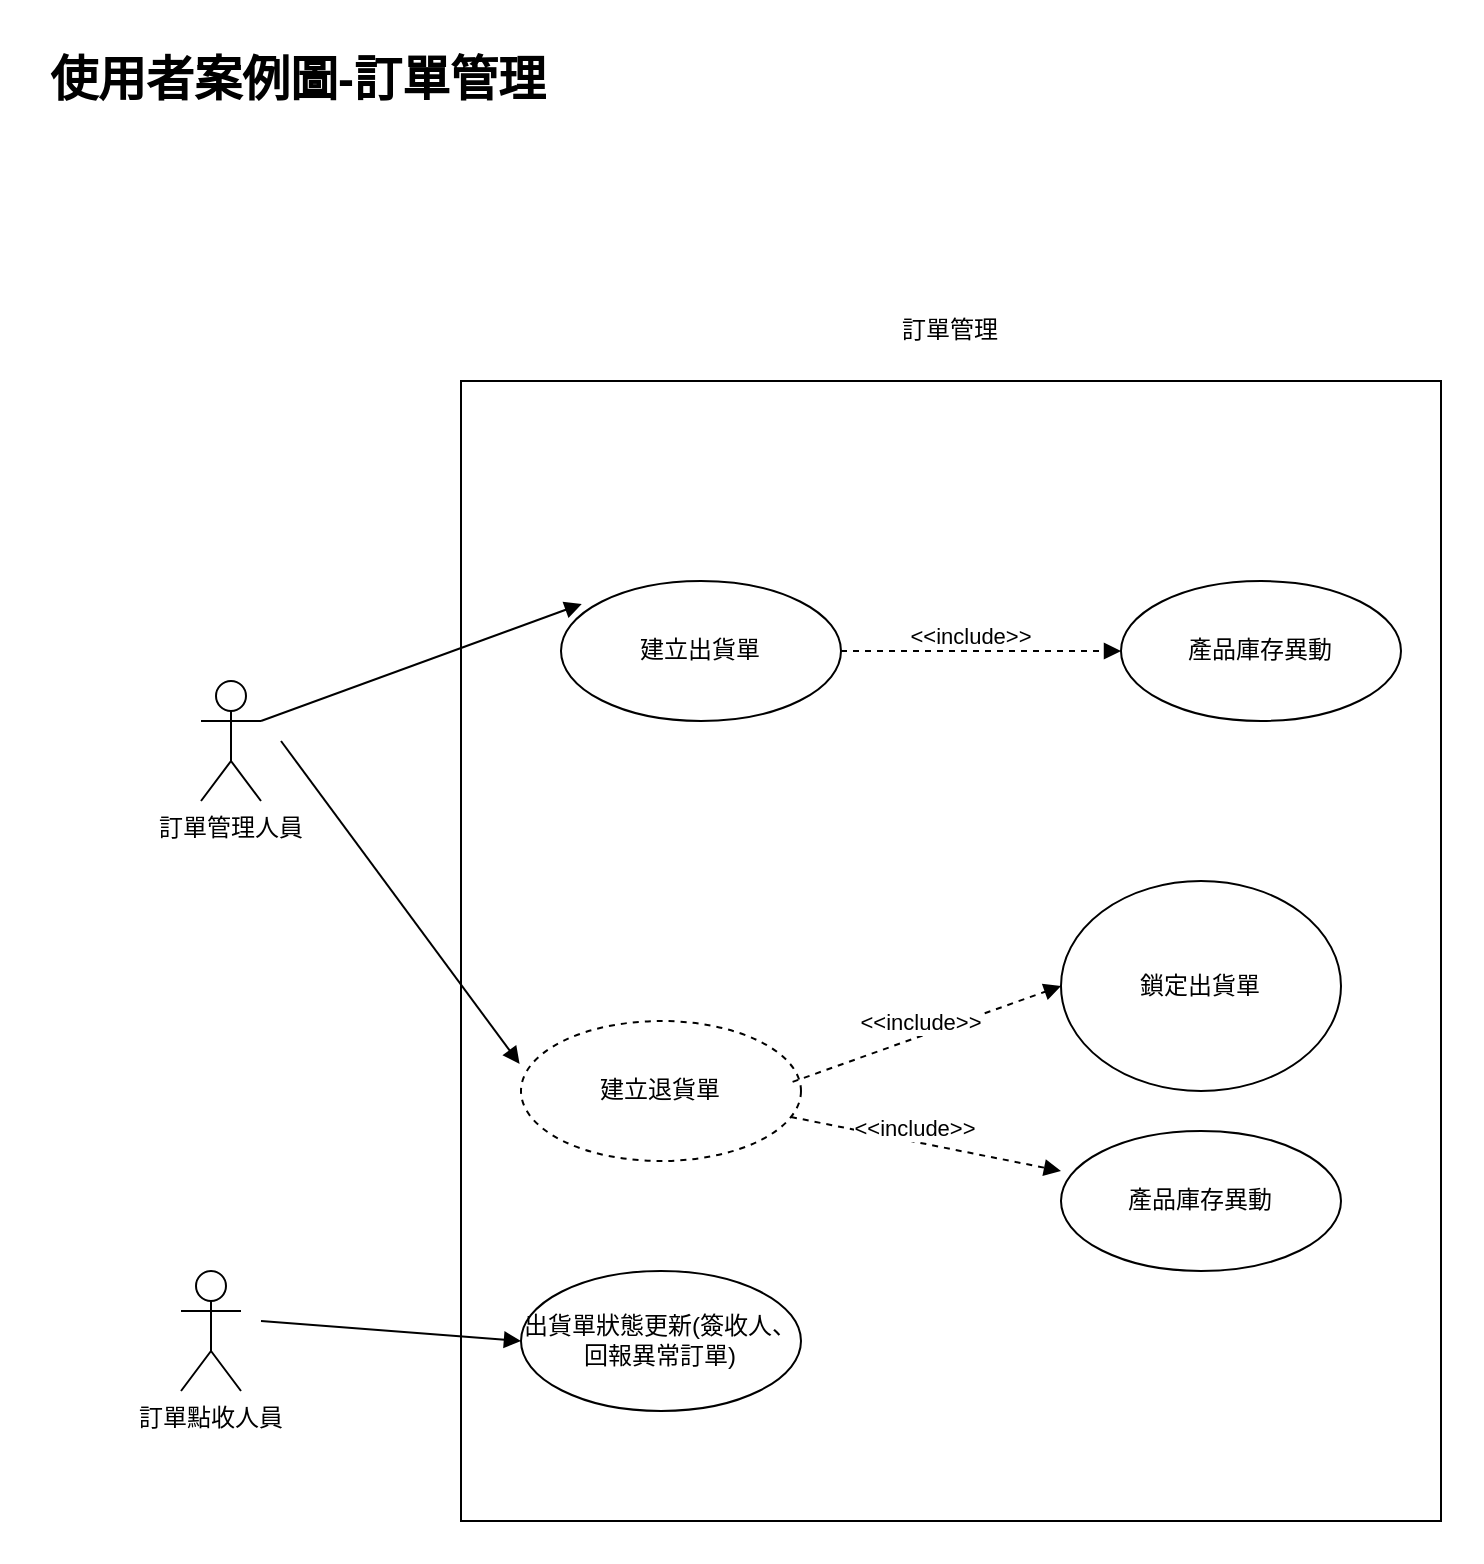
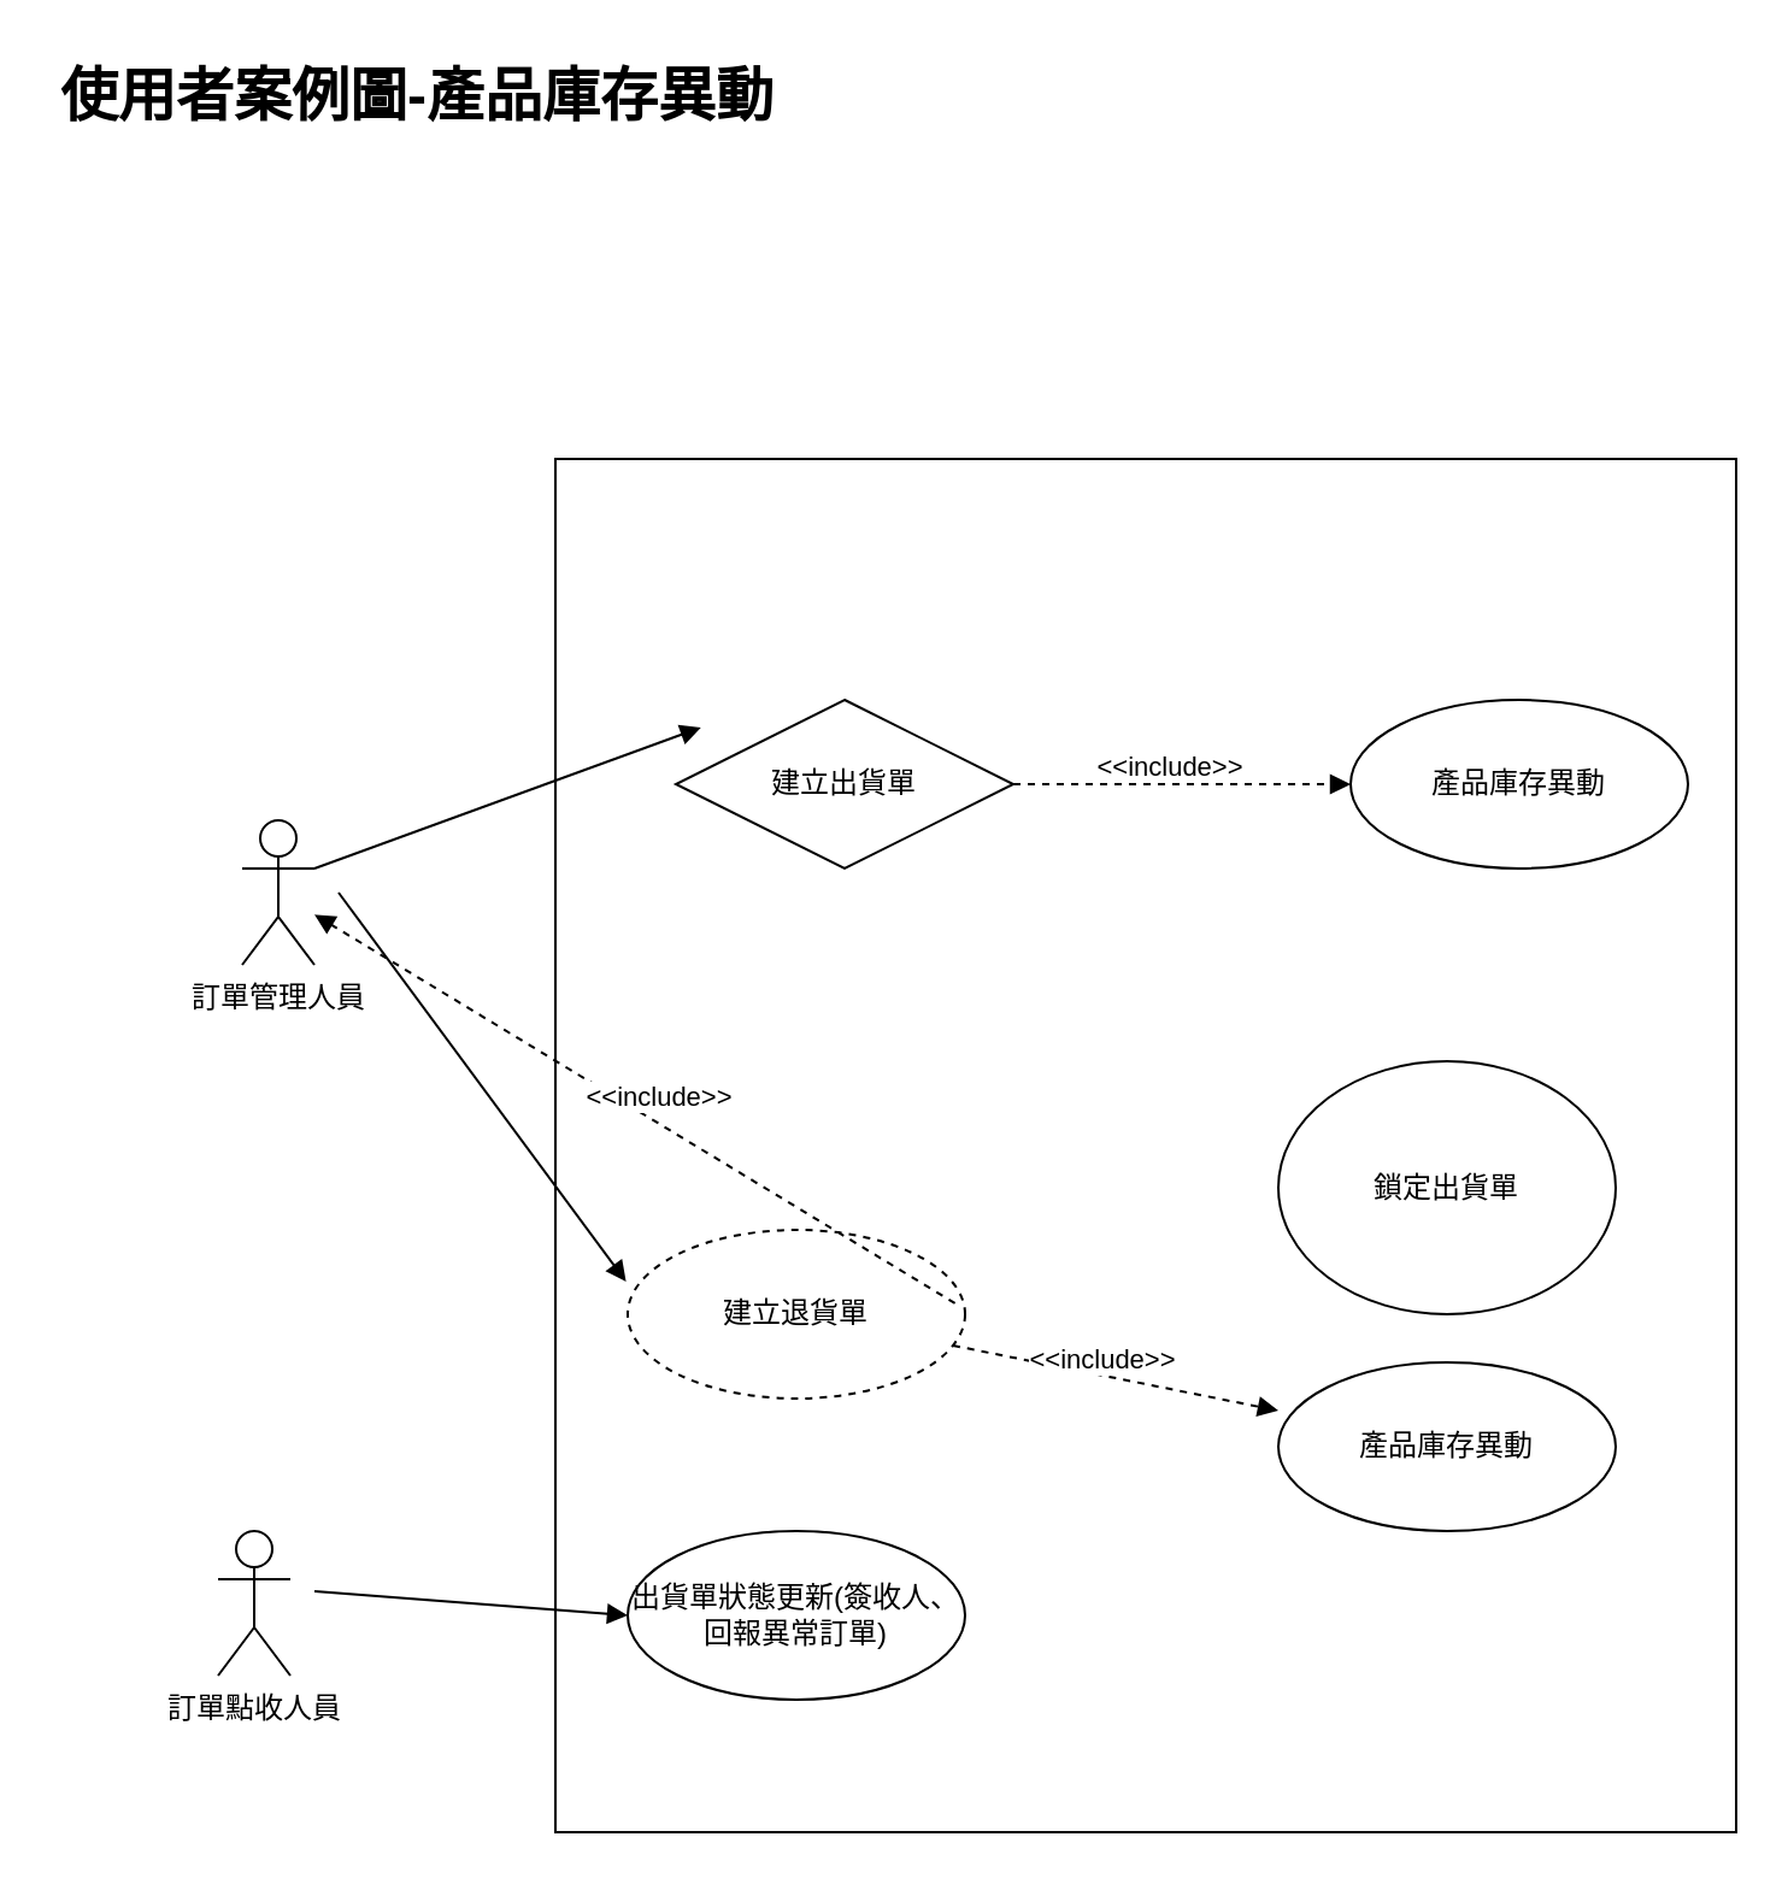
  <mxCell id="0" />
  <mxCell id="1" parent="0" />
  <mxCell id="2" value="" style="html=1;fontColor=default;strokeColor=default;fillColor=default;" vertex="1" parent="1"><mxGeometry x="230" y="190" width="490" height="570" as="geometry" /></mxCell>
- <mxCell id="3" value="&lt;h1&gt;使用者案例圖-訂單管理&lt;/h1&gt;" style="text;html=1;strokeColor=none;fillColor=none;spacing=5;spacingTop=-20;whiteSpace=wrap;overflow=hidden;rounded=0;" parent="1" vertex="1"><mxGeometry x="20" y="20" width="330" height="130" as="geometry" /></mxCell>
+ <mxCell id="3" value="&lt;h1&gt;使用者案例圖-產品庫存異動&lt;/h1&gt;" style="text;html=1;strokeColor=none;fillColor=none;spacing=5;spacingTop=-20;whiteSpace=wrap;overflow=hidden;rounded=0;" parent="1" vertex="1"><mxGeometry x="20" y="20" width="330" height="130" as="geometry" /></mxCell>
  <mxCell id="4" value="訂單點收人員" style="shape=umlActor;verticalLabelPosition=bottom;verticalAlign=top;html=1;fillColor=default;strokeColor=default;fontColor=default;" vertex="1" parent="1"><mxGeometry x="90" y="635" width="30" height="60" as="geometry" /></mxCell>
- <mxCell id="5" value="建立出貨單" style="ellipse;whiteSpace=wrap;html=1;fontColor=default;strokeColor=default;fillColor=default;" vertex="1" parent="1"><mxGeometry x="280" y="290" width="140" height="70" as="geometry" /></mxCell>
+ <mxCell id="5" value="建立出貨單" style="rhombus;whiteSpace=wrap;html=1;fontColor=default;strokeColor=default;fillColor=default;" vertex="1" parent="1"><mxGeometry x="280" y="290" width="140" height="70" as="geometry" /></mxCell>
  <mxCell id="6" value="" style="html=1;verticalAlign=bottom;endArrow=block;rounded=0;labelBackgroundColor=default;fontColor=default;strokeColor=default;entryX=0.074;entryY=0.164;entryDx=0;entryDy=0;entryPerimeter=0;" edge="1" parent="1" target="5"><mxGeometry width="80" relative="1" as="geometry"><mxPoint x="130" y="360" as="sourcePoint" /><mxPoint x="270" y="305" as="targetPoint" /></mxGeometry></mxCell>
  <mxCell id="7" value="產品庫存異動" style="ellipse;whiteSpace=wrap;html=1;fontColor=default;strokeColor=default;fillColor=default;" vertex="1" parent="1"><mxGeometry x="560" y="290" width="140" height="70" as="geometry" /></mxCell>
  <mxCell id="8" value="&amp;lt;&amp;lt;include&amp;gt;&amp;gt;" style="html=1;verticalAlign=bottom;endArrow=block;rounded=0;labelBackgroundColor=default;fontColor=default;strokeColor=default;entryX=0;entryY=0.5;entryDx=0;entryDy=0;dashed=1;fillColor=default;exitX=1;exitY=0.5;exitDx=0;exitDy=0;" edge="1" parent="1" source="5" target="7"><mxGeometry x="-0.066" y="-2" width="80" relative="1" as="geometry"><mxPoint x="410" y="435.67" as="sourcePoint" /><mxPoint x="527.2" y="434.32" as="targetPoint" /><mxPoint as="offset" /></mxGeometry></mxCell>
  <mxCell id="9" value="建立退貨單" style="ellipse;whiteSpace=wrap;html=1;fontColor=default;strokeColor=default;fillColor=default;dashed=1;" vertex="1" parent="1"><mxGeometry x="260" y="510" width="140" height="70" as="geometry" /></mxCell>
  <mxCell id="10" value="" style="html=1;verticalAlign=bottom;endArrow=block;rounded=0;labelBackgroundColor=default;fontColor=default;strokeColor=default;entryX=-0.005;entryY=0.307;entryDx=0;entryDy=0;entryPerimeter=0;" edge="1" parent="1" target="9"><mxGeometry width="80" relative="1" as="geometry"><mxPoint x="140" y="370" as="sourcePoint" /><mxPoint x="280.36" y="421.48" as="targetPoint" /></mxGeometry></mxCell>
  <mxCell id="11" value="鎖定出貨單" style="ellipse;whiteSpace=wrap;html=1;fontColor=default;strokeColor=default;fillColor=default;" vertex="1" parent="1"><mxGeometry x="530" y="440" width="140" height="105" as="geometry" /></mxCell>
- <mxCell id="12" value="&amp;lt;&amp;lt;include&amp;gt;&amp;gt;" style="html=1;verticalAlign=bottom;endArrow=block;rounded=0;labelBackgroundColor=default;fontColor=default;strokeColor=default;entryX=0;entryY=0.5;entryDx=0;entryDy=0;dashed=1;fillColor=default;exitX=0.97;exitY=0.435;exitDx=0;exitDy=0;exitPerimeter=0;" edge="1" parent="1" target="11" source="9"><mxGeometry x="-0.066" y="-2" width="80" relative="1" as="geometry"><mxPoint x="405" y="545.67" as="sourcePoint" /><mxPoint x="522.2" y="544.32" as="targetPoint" /><mxPoint as="offset" /></mxGeometry></mxCell>
+ <mxCell id="12" value="&amp;lt;&amp;lt;include&amp;gt;&amp;gt;" style="html=1;verticalAlign=bottom;endArrow=block;rounded=0;labelBackgroundColor=default;fontColor=default;strokeColor=default;dashed=1;fillColor=default;exitX=0.97;exitY=0.435;exitDx=0;exitDy=0;exitPerimeter=0;" edge="1" parent="1" target="16" source="9"><mxGeometry x="-0.066" y="-2" width="80" relative="1" as="geometry"><mxPoint x="405" y="545.67" as="sourcePoint" /><mxPoint x="522.2" y="544.32" as="targetPoint" /><mxPoint as="offset" /></mxGeometry></mxCell>
  <mxCell id="13" value="產品庫存異動" style="ellipse;whiteSpace=wrap;html=1;fontColor=default;strokeColor=default;fillColor=default;" vertex="1" parent="1"><mxGeometry x="530" y="565" width="140" height="70" as="geometry" /></mxCell>
  <mxCell id="14" value="&amp;lt;&amp;lt;include&amp;gt;&amp;gt;" style="html=1;verticalAlign=bottom;endArrow=block;rounded=0;labelBackgroundColor=default;fontColor=default;strokeColor=default;entryX=0;entryY=0.286;entryDx=0;entryDy=0;dashed=1;fillColor=default;entryPerimeter=0;" edge="1" parent="1" source="9" target="13"><mxGeometry x="-0.066" y="-2" width="80" relative="1" as="geometry"><mxPoint x="415" y="555.67" as="sourcePoint" /><mxPoint x="525" y="555" as="targetPoint" /><mxPoint as="offset" /></mxGeometry></mxCell>
  <mxCell id="15" value="出貨單狀態更新(簽收人、回報異常訂單)" style="ellipse;whiteSpace=wrap;html=1;fontColor=default;strokeColor=default;fillColor=default;" vertex="1" parent="1"><mxGeometry x="260" y="635" width="140" height="70" as="geometry" /></mxCell>
  <mxCell id="16" value="訂單管理人員" style="shape=umlActor;verticalLabelPosition=bottom;verticalAlign=top;html=1;fillColor=default;strokeColor=default;fontColor=default;" vertex="1" parent="1"><mxGeometry x="100" y="340" width="30" height="60" as="geometry" /></mxCell>
  <mxCell id="17" value="" style="html=1;verticalAlign=bottom;endArrow=block;rounded=0;labelBackgroundColor=default;fontColor=default;strokeColor=default;" edge="1" parent="1"><mxGeometry width="80" relative="1" as="geometry"><mxPoint x="130" y="660" as="sourcePoint" /><mxPoint x="260" y="670" as="targetPoint" /></mxGeometry></mxCell>
- <mxCell id="18" value="訂單管理" style="text;html=1;strokeColor=none;fillColor=none;align=center;verticalAlign=middle;whiteSpace=wrap;rounded=0;fontColor=default;" vertex="1" parent="1"><mxGeometry x="445" y="150" width="60" height="30" as="geometry" /></mxCell>
